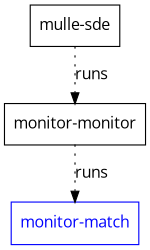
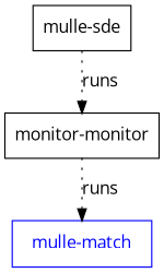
  digraph {
    fontname="Open Sans"
    rankdir=TD
    node [fontname="Open Sans" shape=record]
    edge [fontname="Open Sans" style=dotted]
    n1 [label="monitor-monitor"]
    "mulle-sde"
-   "mulle-match" [color=blue fontcolor=blue label="monitor-match"]
+   "mulle-match" [color=blue fontcolor=blue]
    n1 -> "mulle-match" [label=runs]
    "mulle-sde" -> n1 [label=runs]
  }
